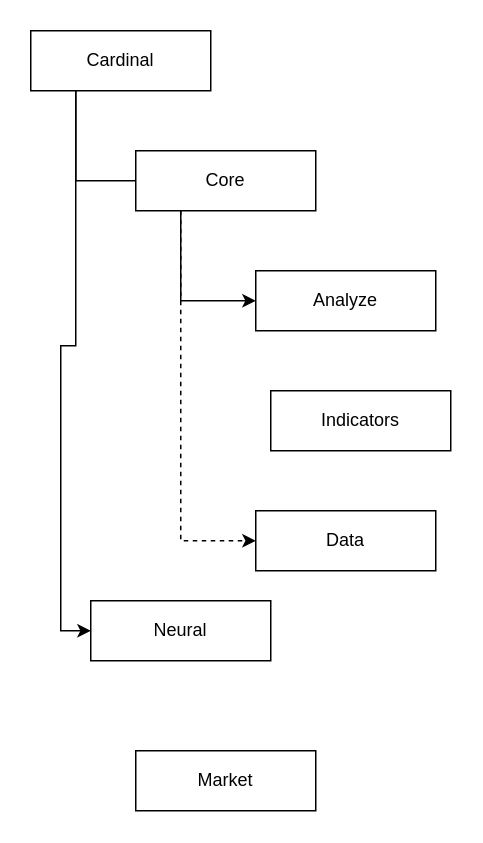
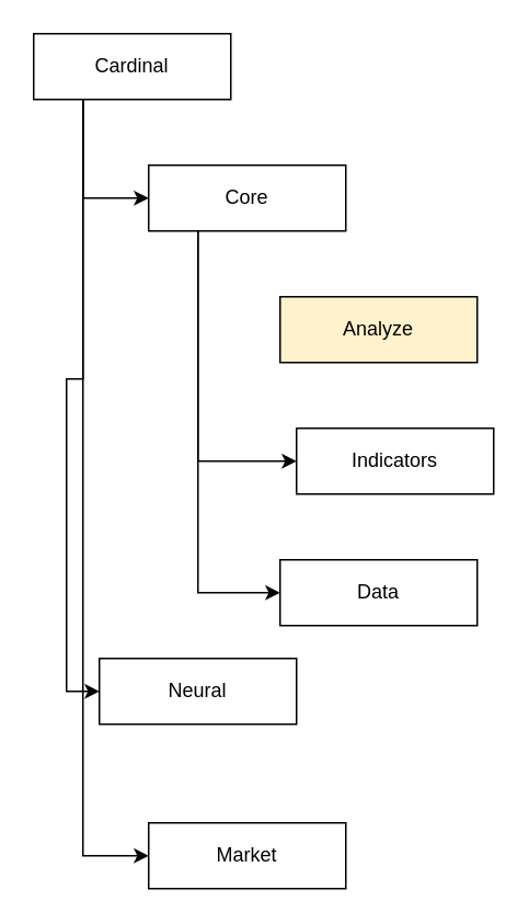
  <mxCell id="0" />
  <mxCell id="1" parent="0" />
- <mxCell id="2" style="edgeStyle=orthogonalEdgeStyle;rounded=0;orthogonalLoop=1;jettySize=auto;html=1;exitX=0.25;exitY=1;exitDx=0;exitDy=0;entryX=0;entryY=0.5;entryDx=0;entryDy=0;endArrow=none;" edge="1" parent="1" source="5" target="9"><mxGeometry relative="1" as="geometry" /></mxCell>
+ <mxCell id="2" style="edgeStyle=orthogonalEdgeStyle;rounded=0;orthogonalLoop=1;jettySize=auto;html=1;exitX=0.25;exitY=1;exitDx=0;exitDy=0;entryX=0;entryY=0.5;entryDx=0;entryDy=0;" edge="1" parent="1" source="5" target="9"><mxGeometry relative="1" as="geometry" /></mxCell>
  <mxCell id="3" style="edgeStyle=orthogonalEdgeStyle;rounded=0;orthogonalLoop=1;jettySize=auto;html=1;exitX=0.25;exitY=1;exitDx=0;exitDy=0;entryX=0;entryY=0.5;entryDx=0;entryDy=0;" edge="1" parent="1" source="5" target="12"><mxGeometry relative="1" as="geometry" /></mxCell>
+ <mxCell id="4" style="edgeStyle=orthogonalEdgeStyle;rounded=0;orthogonalLoop=1;jettySize=auto;html=1;exitX=0.25;exitY=1;exitDx=0;exitDy=0;entryX=0;entryY=0.5;entryDx=0;entryDy=0;" edge="1" parent="1" source="5" target="13"><mxGeometry relative="1" as="geometry" /></mxCell>
  <mxCell id="5" value="Cardinal" style="rounded=0;whiteSpace=wrap;html=1;" vertex="1" parent="1"><mxGeometry x="20" y="20" width="120" height="40" as="geometry" /></mxCell>
- <mxCell id="7" style="edgeStyle=orthogonalEdgeStyle;rounded=0;orthogonalLoop=1;jettySize=auto;html=1;exitX=0.25;exitY=1;exitDx=0;exitDy=0;entryX=0;entryY=0.5;entryDx=0;entryDy=0;dashed=1;" edge="1" parent="1" source="9" target="10"><mxGeometry relative="1" as="geometry" /></mxCell>
- <mxCell id="8" style="edgeStyle=orthogonalEdgeStyle;rounded=0;orthogonalLoop=1;jettySize=auto;html=1;exitX=0.25;exitY=1;exitDx=0;exitDy=0;entryX=0;entryY=0.5;entryDx=0;entryDy=0;" edge="1" parent="1" source="9" target="14"><mxGeometry relative="1" as="geometry" /></mxCell>
+ <mxCell id="6" style="edgeStyle=orthogonalEdgeStyle;rounded=0;orthogonalLoop=1;jettySize=auto;html=1;exitX=0.25;exitY=1;exitDx=0;exitDy=0;" edge="1" parent="1" source="9" target="11"><mxGeometry relative="1" as="geometry"><Array as="points"><mxPoint x="120" y="280" /></Array></mxGeometry></mxCell>
+ <mxCell id="7" style="edgeStyle=orthogonalEdgeStyle;rounded=0;orthogonalLoop=1;jettySize=auto;html=1;exitX=0.25;exitY=1;exitDx=0;exitDy=0;entryX=0;entryY=0.5;entryDx=0;entryDy=0;" edge="1" parent="1" source="9" target="10"><mxGeometry relative="1" as="geometry" /></mxCell>
  <mxCell id="9" value="Core" style="rounded=0;whiteSpace=wrap;html=1;" vertex="1" parent="1"><mxGeometry x="90" y="100" width="120" height="40" as="geometry" /></mxCell>
  <mxCell id="10" value="Data" style="rounded=0;whiteSpace=wrap;html=1;" vertex="1" parent="1"><mxGeometry x="170" y="340" width="120" height="40" as="geometry" /></mxCell>
  <mxCell id="11" value="Indicators" style="rounded=0;whiteSpace=wrap;html=1;" vertex="1" parent="1"><mxGeometry x="180" y="260" width="120" height="40" as="geometry" /></mxCell>
  <mxCell id="12" value="Neural" style="rounded=0;whiteSpace=wrap;html=1;" vertex="1" parent="1"><mxGeometry x="60" y="400" width="120" height="40" as="geometry" /></mxCell>
  <mxCell id="13" value="Market" style="rounded=0;whiteSpace=wrap;html=1;" vertex="1" parent="1"><mxGeometry x="90" y="500" width="120" height="40" as="geometry" /></mxCell>
- <mxCell id="14" value="Analyze" style="rounded=0;whiteSpace=wrap;html=1;" vertex="1" parent="1"><mxGeometry x="170" y="180" width="120" height="40" as="geometry" /></mxCell>
+ <mxCell id="14" value="Analyze" style="rounded=0;whiteSpace=wrap;html=1;fillColor=#fff2cc;" vertex="1" parent="1"><mxGeometry x="170" y="180" width="120" height="40" as="geometry" /></mxCell>
